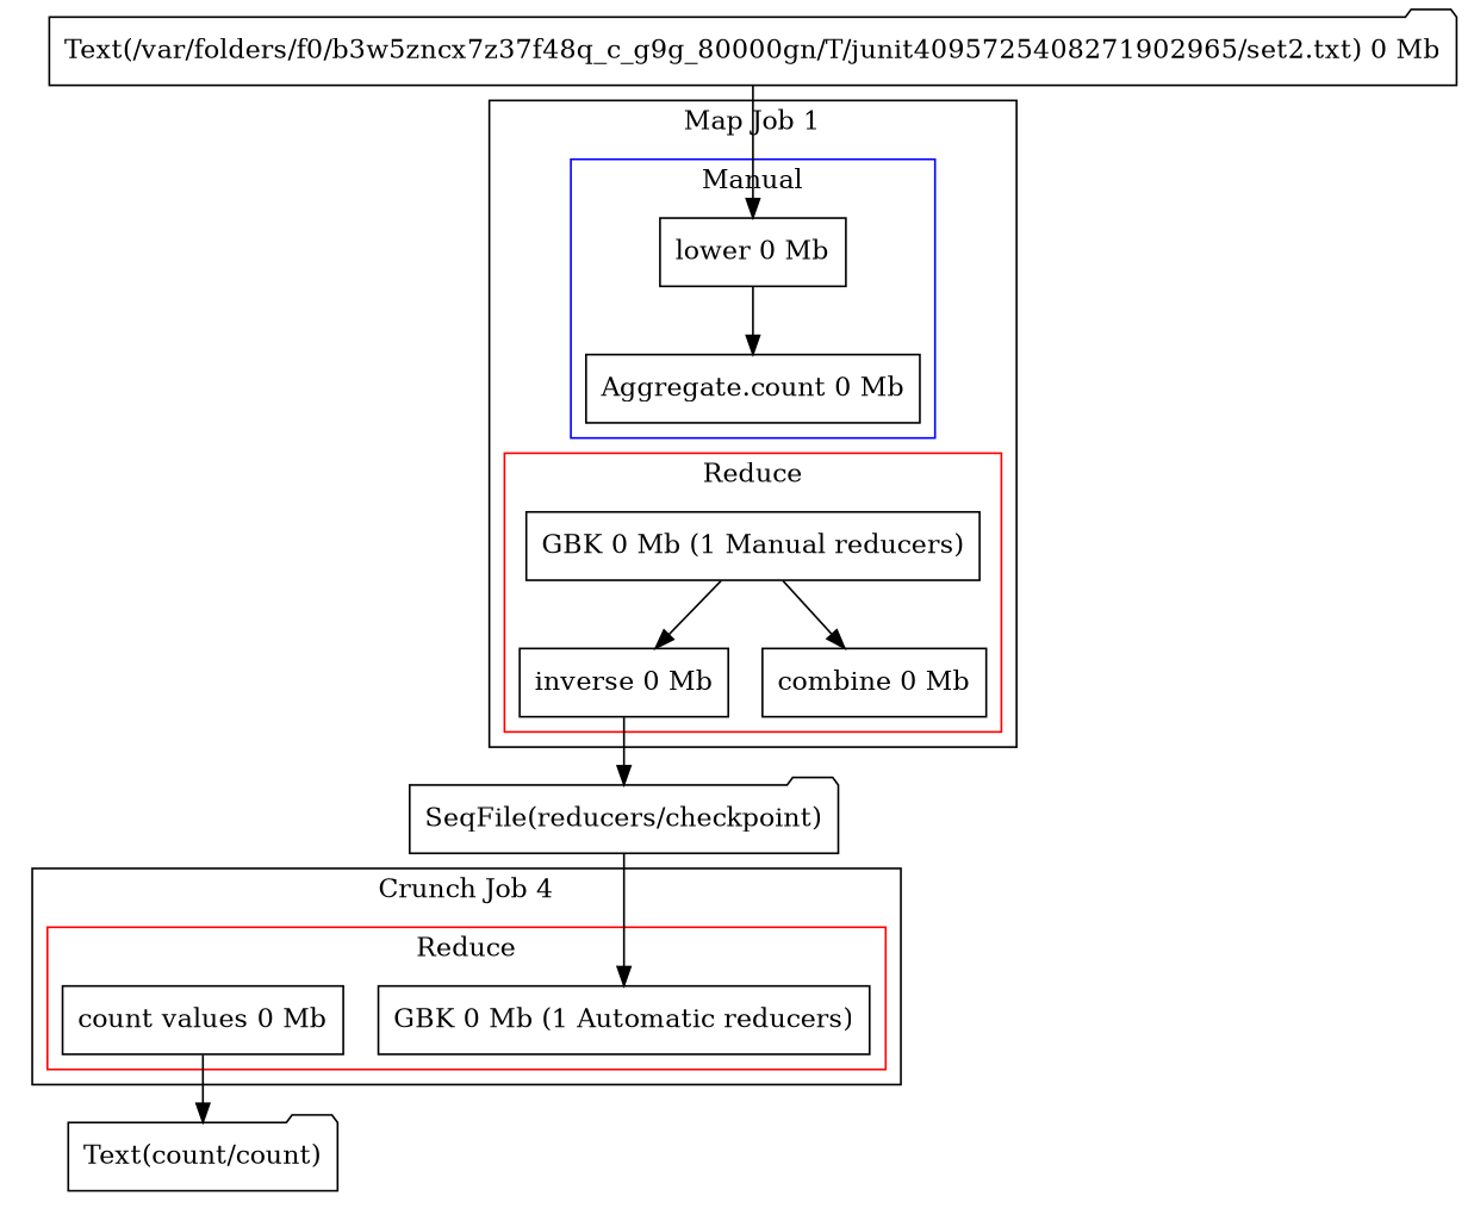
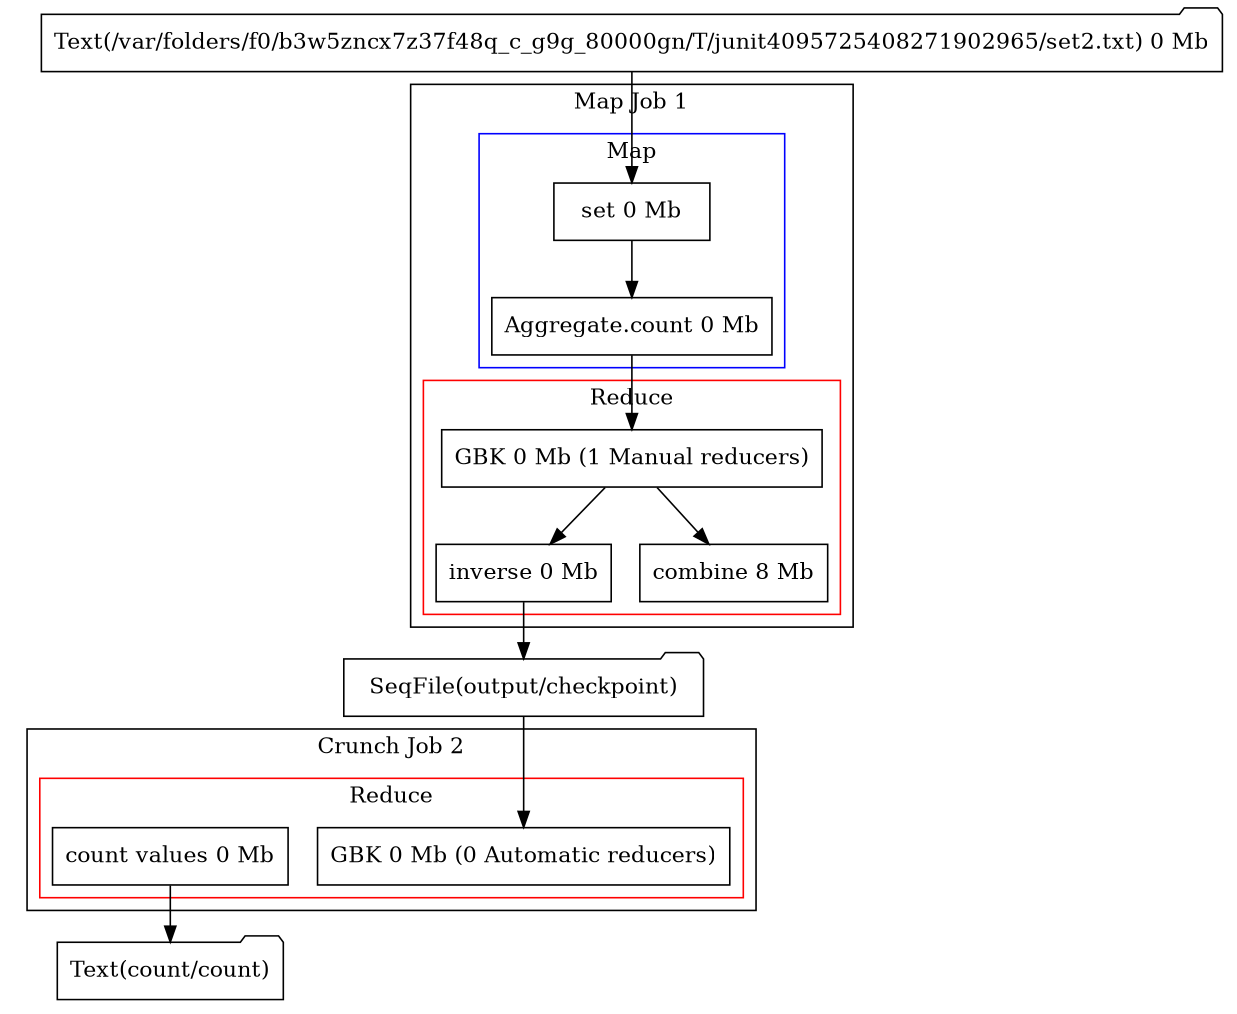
  digraph {
    node [shape=box]
-   n1 [label="GBK 0 Mb (1 Automatic reducers)"]
+   n1 [label="GBK 0 Mb (0 Automatic reducers)"]
    n2 [label="count values 0 Mb"]
-   n3 [label="lower 0 Mb"]
+   n3 [label="set 0 Mb"]
    n4 [label="Aggregate.count 0 Mb"]
    n5 [label="GBK 0 Mb (1 Manual reducers)"]
    n6 [label="inverse 0 Mb"]
-   n7 [label="combine 0 Mb"]
+   n7 [label="combine 8 Mb"]
    n8 [label="Text(count/count)" shape=folder]
-   n9 [label="SeqFile(reducers/checkpoint)" shape=folder]
+   n9 [label="SeqFile(output/checkpoint)" shape=folder]
    n10 [label="Text(/var/folders/f0/b3w5zncx7z37f48q_c_g9g_80000gn/T/junit4095725408271902965/set2.txt) 0 Mb" shape=folder]
    subgraph cluster_1 {
-     label="Crunch Job 4"
+     label="Crunch Job 2"
      subgraph cluster_2 {
        color=red
        label=Reduce
        n1
        n2
      }
    }
    subgraph cluster_3 {
      label="Map Job 1"
      subgraph cluster_4 {
        color=blue
-       label=Manual
+       label=Map
        n3
        n4
      }
      subgraph cluster_5 {
        color=red
        label=Reduce
        n5
        n6
        n7
      }
    }
    n2 -> n8
    n3 -> n4
+   n4 -> n5
    n5 -> n6
    n5 -> n7
    n6 -> n9
    n9 -> n1
    n10 -> n3
  }
